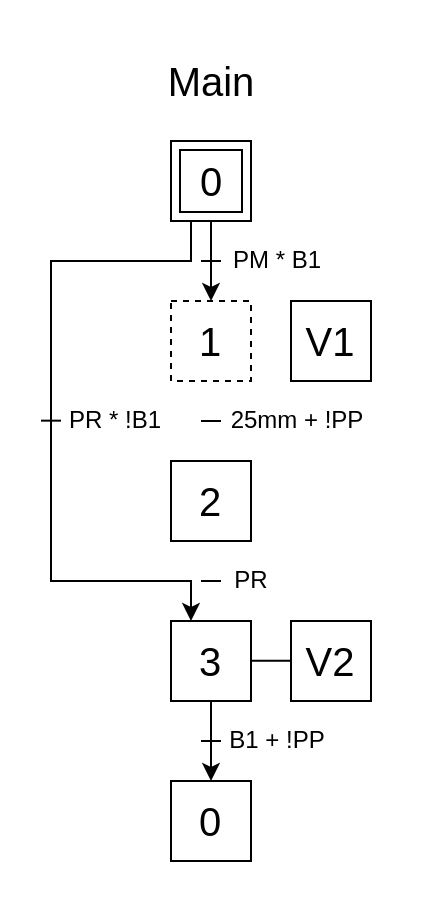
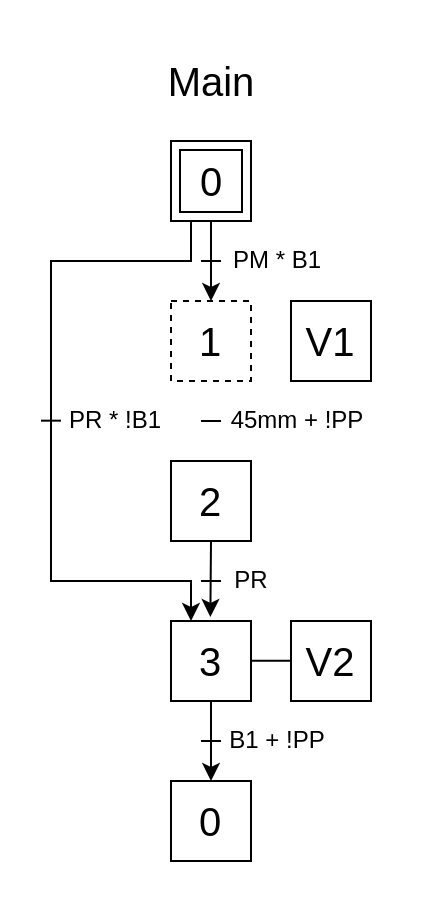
  <mxCell id="0" />
  <mxCell id="1" parent="0" />
  <mxCell id="2" style="edgeStyle=orthogonalEdgeStyle;rounded=0;orthogonalLoop=1;jettySize=auto;html=1;exitX=0.5;exitY=1;exitDx=0;exitDy=0;entryX=0.5;entryY=0;entryDx=0;entryDy=0;" parent="1" source="4" target="6" edge="1"><mxGeometry relative="1" as="geometry" /></mxCell>
  <mxCell id="3" style="edgeStyle=orthogonalEdgeStyle;rounded=0;orthogonalLoop=1;jettySize=auto;html=1;exitX=0.25;exitY=1;exitDx=0;exitDy=0;entryX=0.25;entryY=0;entryDx=0;entryDy=0;" edge="1" parent="1" source="4" target="9"><mxGeometry relative="1" as="geometry"><Array as="points"><mxPoint x="95" y="130" /><mxPoint x="25" y="130" /><mxPoint x="25" y="290" /><mxPoint x="95" y="290" /></Array></mxGeometry></mxCell>
  <mxCell id="4" value="" style="whiteSpace=wrap;html=1;aspect=fixed;" parent="1" vertex="1"><mxGeometry x="85" y="70" width="40" height="40" as="geometry" /></mxCell>
  <mxCell id="5" value="0" style="whiteSpace=wrap;html=1;aspect=fixed;fontSize=20;" parent="1" vertex="1"><mxGeometry x="89.5" y="74.5" width="31" height="31" as="geometry" /></mxCell>
  <mxCell id="6" value="1" style="whiteSpace=wrap;html=1;aspect=fixed;fontSize=20;dashed=1;" parent="1" vertex="1"><mxGeometry x="85" y="150" width="40" height="40" as="geometry" /></mxCell>
  <mxCell id="7" value="2" style="whiteSpace=wrap;html=1;aspect=fixed;fontSize=20;horizontal=1;" parent="1" vertex="1"><mxGeometry x="85" y="230" width="40" height="40" as="geometry" /></mxCell>
  <mxCell id="8" style="edgeStyle=orthogonalEdgeStyle;rounded=0;orthogonalLoop=1;jettySize=auto;html=1;exitX=0.5;exitY=1;exitDx=0;exitDy=0;entryX=0.5;entryY=0;entryDx=0;entryDy=0;" parent="1" source="9" target="15" edge="1"><mxGeometry relative="1" as="geometry" /></mxCell>
  <mxCell id="9" value="&lt;font style=&quot;font-size: 20px;&quot;&gt;3&lt;/font&gt;" style="whiteSpace=wrap;html=1;aspect=fixed;" parent="1" vertex="1"><mxGeometry x="85" y="310" width="40" height="40" as="geometry" /></mxCell>
+ <mxCell id="10" style="edgeStyle=orthogonalEdgeStyle;rounded=0;orthogonalLoop=1;jettySize=auto;html=1;exitX=0.5;exitY=1;exitDx=0;exitDy=0;entryX=0.492;entryY=-0.05;entryDx=0;entryDy=0;entryPerimeter=0;" parent="1" source="7" target="9" edge="1"><mxGeometry relative="1" as="geometry" /></mxCell>
  <mxCell id="11" value="&lt;font style=&quot;font-size: 20px;&quot;&gt;V1&lt;/font&gt;" style="rounded=0;whiteSpace=wrap;html=1;" parent="1" vertex="1"><mxGeometry x="145" y="150" width="40" height="40" as="geometry" /></mxCell>
  <mxCell id="12" value="" style="endArrow=none;html=1;rounded=0;" parent="1" edge="1"><mxGeometry width="50" height="50" relative="1" as="geometry"><mxPoint x="100" y="130" as="sourcePoint" /><mxPoint x="110" y="130" as="targetPoint" /></mxGeometry></mxCell>
  <mxCell id="13" value="" style="endArrow=none;html=1;rounded=0;" parent="1" edge="1"><mxGeometry width="50" height="50" relative="1" as="geometry"><mxPoint x="100" y="210" as="sourcePoint" /><mxPoint x="110" y="210" as="targetPoint" /></mxGeometry></mxCell>
  <mxCell id="14" value="" style="endArrow=none;html=1;rounded=0;" parent="1" edge="1"><mxGeometry width="50" height="50" relative="1" as="geometry"><mxPoint x="100" y="290" as="sourcePoint" /><mxPoint x="110" y="290" as="targetPoint" /></mxGeometry></mxCell>
  <mxCell id="15" value="0" style="whiteSpace=wrap;html=1;aspect=fixed;fontSize=20;" parent="1" vertex="1"><mxGeometry x="85" y="390" width="40" height="40" as="geometry" /></mxCell>
  <mxCell id="16" value="" style="endArrow=none;html=1;rounded=0;" parent="1" edge="1"><mxGeometry width="50" height="50" relative="1" as="geometry"><mxPoint x="100" y="370" as="sourcePoint" /><mxPoint x="110" y="370" as="targetPoint" /></mxGeometry></mxCell>
  <mxCell id="17" value="&lt;font style=&quot;font-size: 20px;&quot;&gt;V2&lt;br&gt;&lt;/font&gt;" style="rounded=0;whiteSpace=wrap;html=1;" parent="1" vertex="1"><mxGeometry x="145" y="310" width="40" height="40" as="geometry" /></mxCell>
  <mxCell id="18" value="" style="endArrow=none;html=1;rounded=0;exitX=1;exitY=0.5;exitDx=0;exitDy=0;entryX=0;entryY=0.5;entryDx=0;entryDy=0;" parent="1" edge="1"><mxGeometry width="50" height="50" relative="1" as="geometry"><mxPoint x="125" y="329.86" as="sourcePoint" /><mxPoint x="145" y="329.86" as="targetPoint" /></mxGeometry></mxCell>
  <mxCell id="19" value="PM * B1" style="text;html=1;align=center;verticalAlign=middle;resizable=0;points=[];autosize=1;strokeColor=none;fillColor=none;" vertex="1" parent="1"><mxGeometry x="105" y="115" width="65" height="30" as="geometry" /></mxCell>
- <mxCell id="20" value="25mm + !PP" style="text;html=1;align=center;verticalAlign=middle;resizable=0;points=[];autosize=1;strokeColor=none;fillColor=none;" vertex="1" parent="1"><mxGeometry x="105" y="195" width="85" height="30" as="geometry" /></mxCell>
+ <mxCell id="20" value="45mm + !PP" style="text;html=1;align=center;verticalAlign=middle;resizable=0;points=[];autosize=1;strokeColor=none;fillColor=none;" vertex="1" parent="1"><mxGeometry x="105" y="195" width="85" height="30" as="geometry" /></mxCell>
  <mxCell id="21" value="PR" style="text;html=1;align=center;verticalAlign=middle;resizable=0;points=[];autosize=1;strokeColor=none;fillColor=none;" vertex="1" parent="1"><mxGeometry x="105" y="275" width="40" height="30" as="geometry" /></mxCell>
  <mxCell id="22" value="B1 + !PP" style="text;html=1;align=center;verticalAlign=middle;resizable=0;points=[];autosize=1;strokeColor=none;fillColor=none;" vertex="1" parent="1"><mxGeometry x="103" y="355" width="70" height="30" as="geometry" /></mxCell>
  <mxCell id="23" value="&lt;font style=&quot;font-size: 20px;&quot;&gt;Main&lt;/font&gt;" style="text;html=1;align=center;verticalAlign=middle;resizable=0;points=[];autosize=1;strokeColor=none;fillColor=none;" vertex="1" parent="1"><mxGeometry x="72.5" y="20" width="65" height="40" as="geometry" /></mxCell>
  <mxCell id="24" value="" style="endArrow=none;html=1;rounded=0;" edge="1" parent="1"><mxGeometry width="50" height="50" relative="1" as="geometry"><mxPoint x="30" y="209.83" as="sourcePoint" /><mxPoint x="20" y="209.83" as="targetPoint" /></mxGeometry></mxCell>
  <mxCell id="25" value="PR * !B1" style="text;html=1;align=center;verticalAlign=middle;resizable=0;points=[];autosize=1;strokeColor=none;fillColor=none;" vertex="1" parent="1"><mxGeometry x="24.5" y="195" width="65" height="30" as="geometry" /></mxCell>
